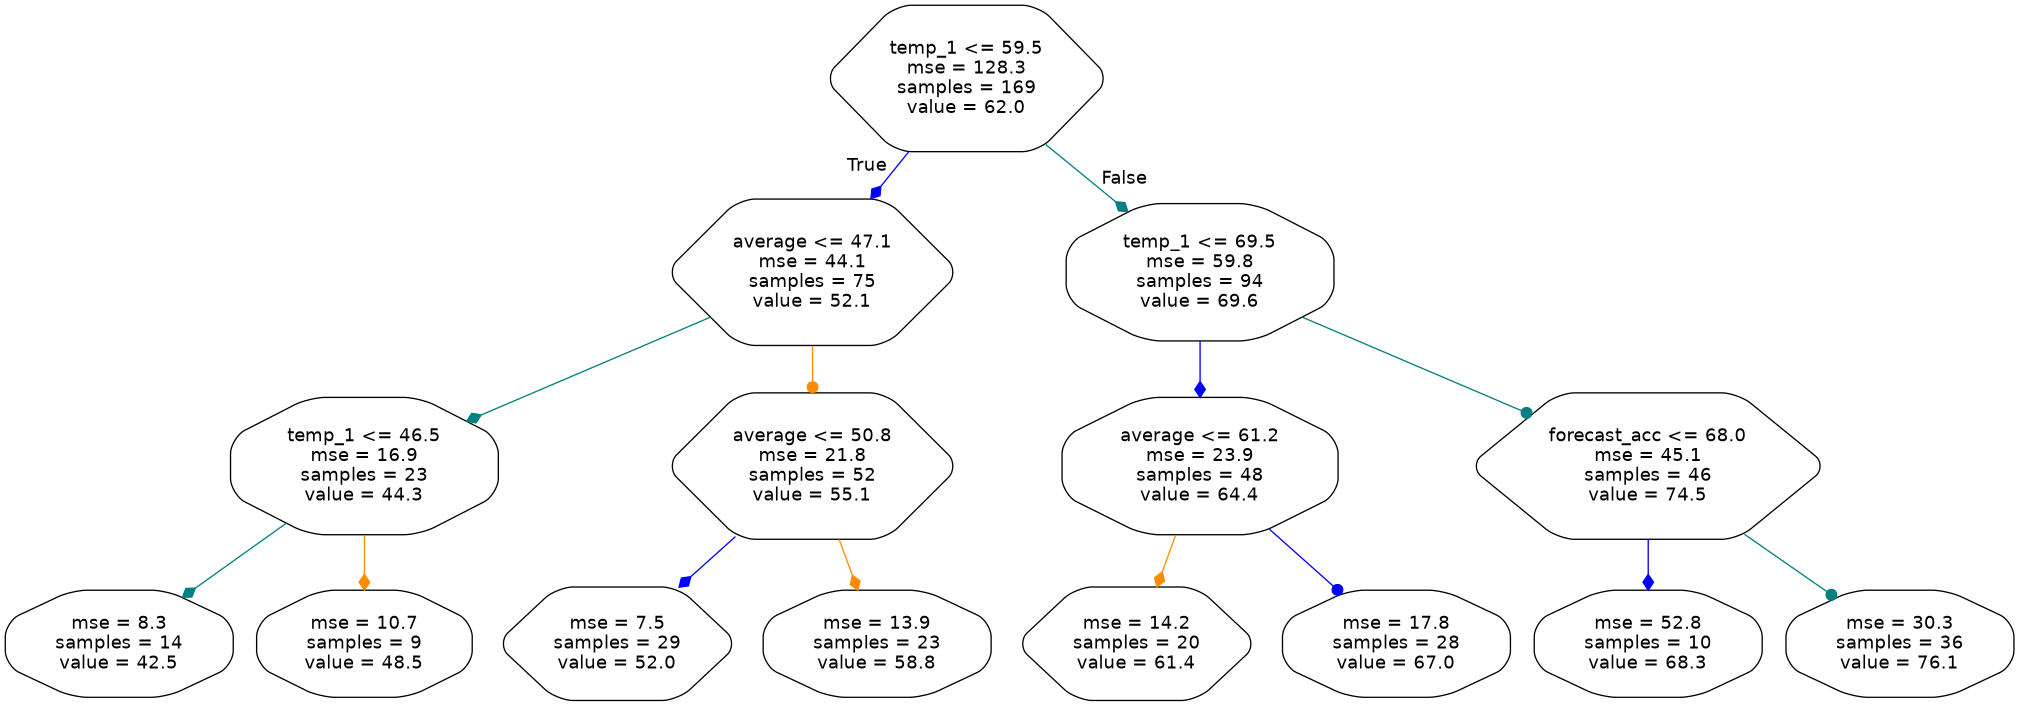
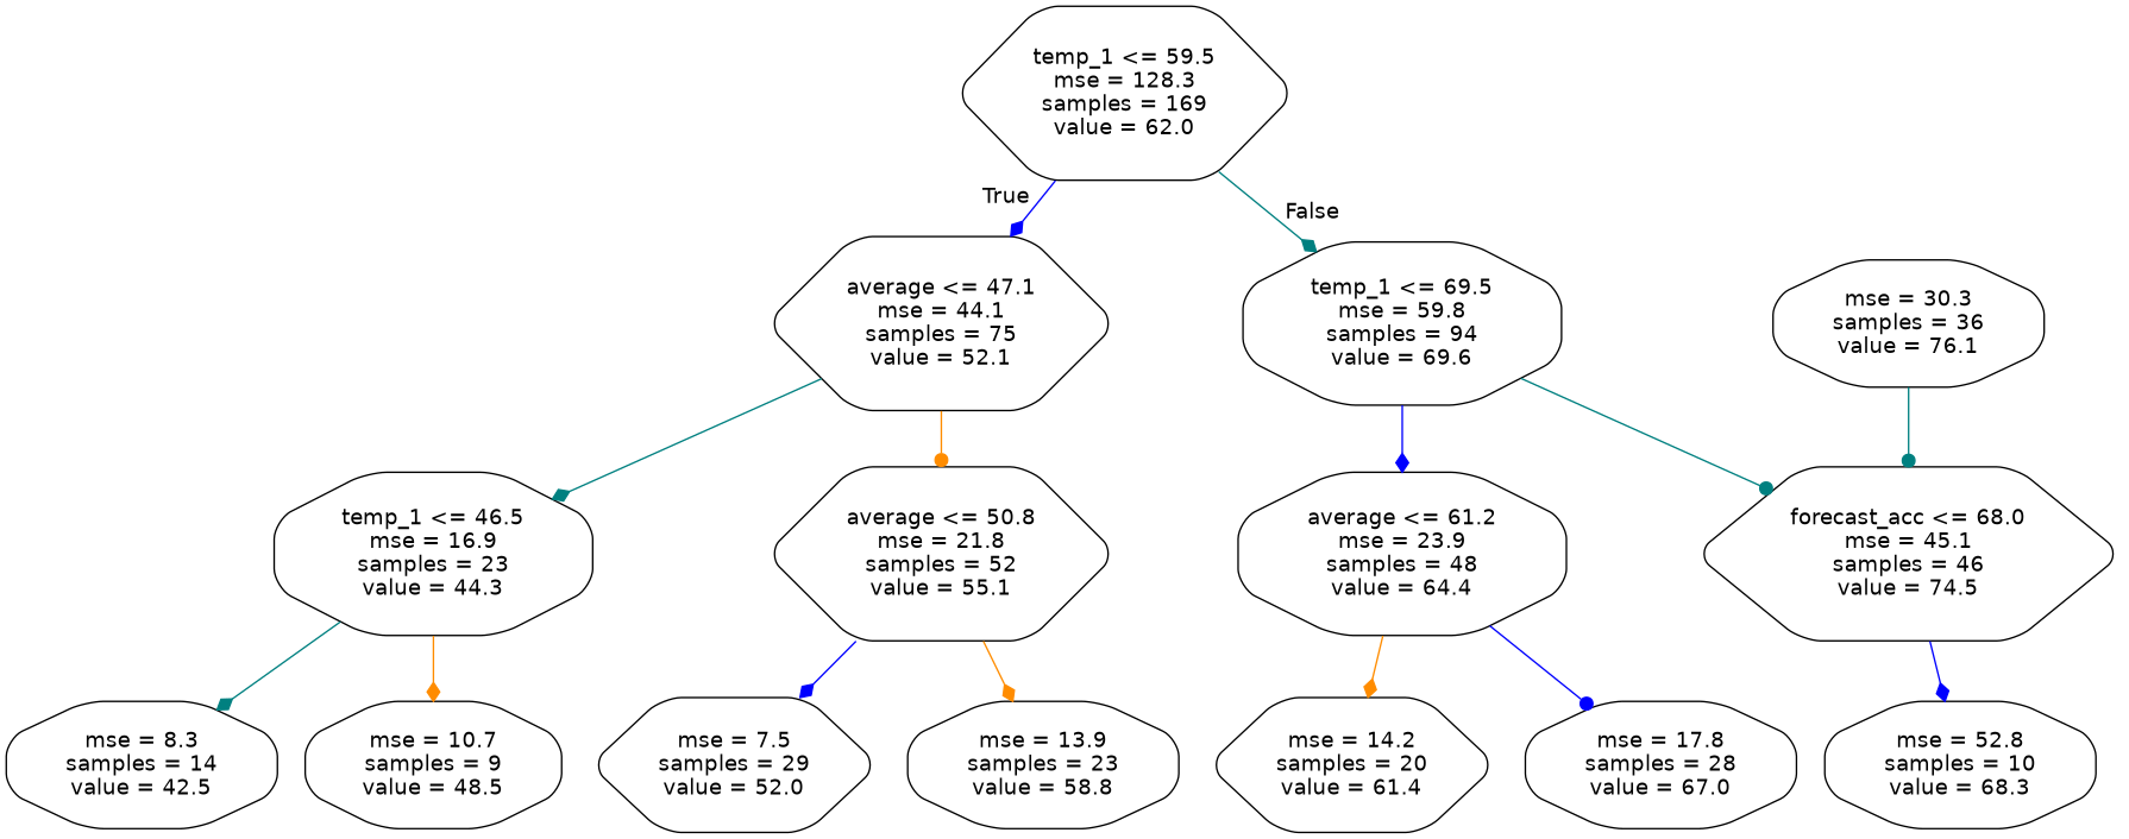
  digraph {
    node [color=black fontname=helvetica shape=octagon style=rounded]
    edge [arrowhead=diamond color=blue fontname=helvetica]
    n1 [label="temp_1 <= 59.5\nmse = 128.3\nsamples = 169\nvalue = 62.0" shape=hexagon]
    n2 [label="average <= 47.1\nmse = 44.1\nsamples = 75\nvalue = 52.1" shape=hexagon]
    n3 [label="temp_1 <= 69.5\nmse = 59.8\nsamples = 94\nvalue = 69.6"]
    n4 [label="temp_1 <= 46.5\nmse = 16.9\nsamples = 23\nvalue = 44.3"]
    n5 [label="average <= 50.8\nmse = 21.8\nsamples = 52\nvalue = 55.1" shape=hexagon]
    n6 [label="average <= 61.2\nmse = 23.9\nsamples = 48\nvalue = 64.4"]
    n7 [label="forecast_acc <= 68.0\nmse = 45.1\nsamples = 46\nvalue = 74.5" shape=hexagon]
    n8 [label="mse = 8.3\nsamples = 14\nvalue = 42.5"]
    n9 [label="mse = 10.7\nsamples = 9\nvalue = 48.5"]
    n10 [label="mse = 7.5\nsamples = 29\nvalue = 52.0" shape=hexagon]
    n11 [label="mse = 13.9\nsamples = 23\nvalue = 58.8"]
    n12 [label="mse = 14.2\nsamples = 20\nvalue = 61.4" shape=hexagon]
    n13 [label="mse = 17.8\nsamples = 28\nvalue = 67.0"]
    n14 [label="mse = 52.8\nsamples = 10\nvalue = 68.3"]
    n15 [label="mse = 30.3\nsamples = 36\nvalue = 76.1"]
    n1 -> n2 [headlabel=True labelangle=45 labeldistance=2.5]
    n1 -> n3 [color=teal headlabel=False labelangle=-45 labeldistance=2.5]
    n2 -> n4 [color=teal]
    n2 -> n5 [arrowhead=dot color=darkorange]
    n3 -> n6
    n3 -> n7 [arrowhead=dot color=teal]
    n4 -> n8 [color=teal]
    n4 -> n9 [color=darkorange]
    n5 -> n10
    n5 -> n11 [color=darkorange]
    n6 -> n12 [color=darkorange]
    n6 -> n13 [arrowhead=dot]
    n7 -> n14
-   n7 -> n15 [arrowhead=dot color=teal]
+   n15 -> n7 [arrowhead=dot color=teal]
  }
